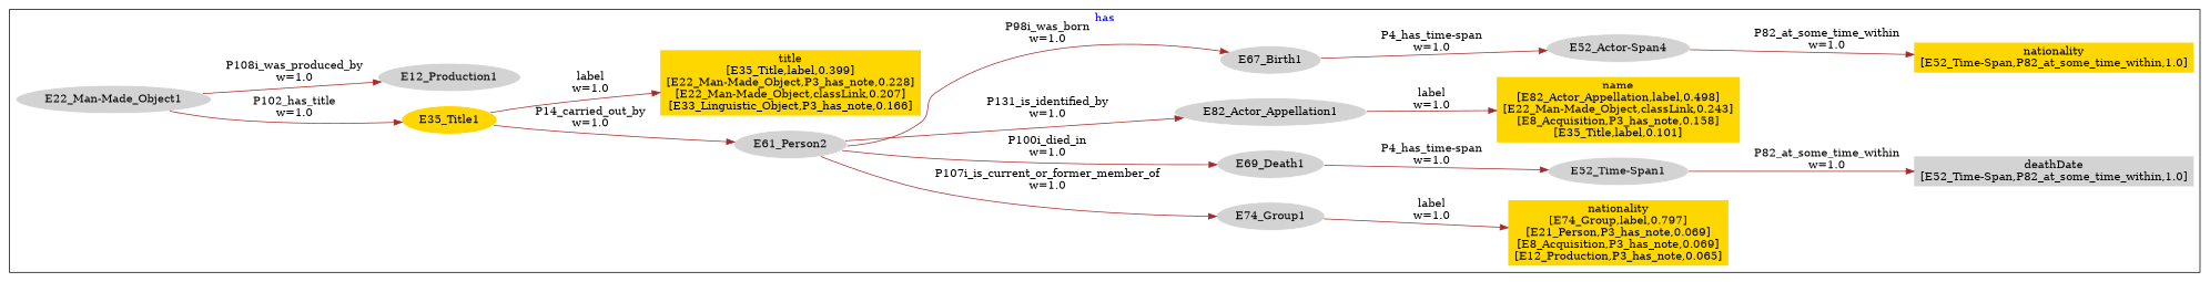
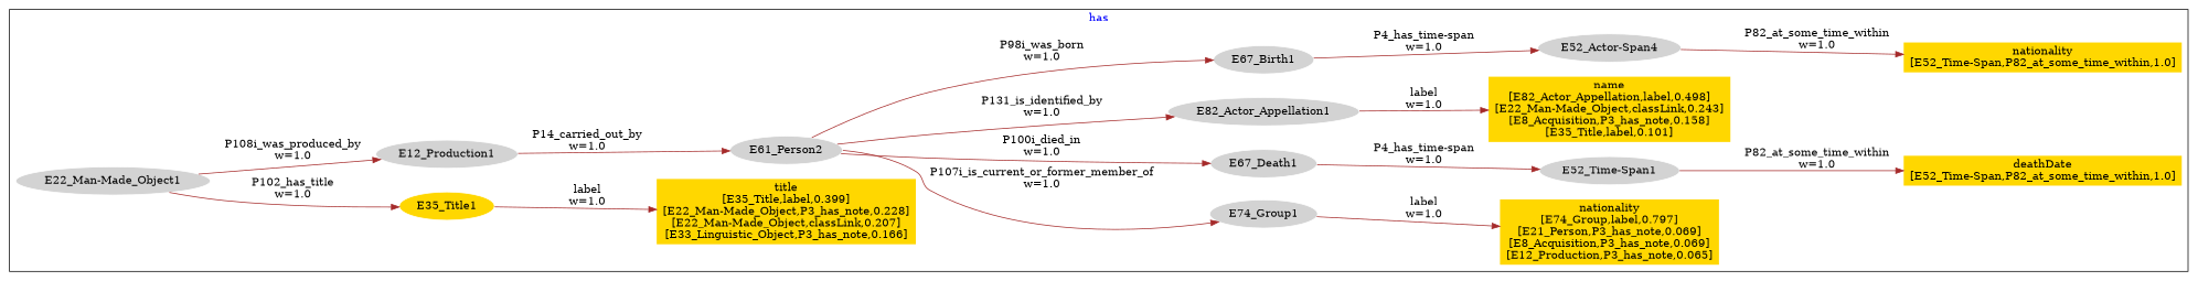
  digraph {
    fontcolor=blue
    rankdir=LR
    remincross=true
    node [color=white fillcolor=lightgray style=filled]
    edge [color=brown fontcolor=black]
    n1 [label="E52_Time-Span1"]
-   n2 [label="deathDate\n[E52_Time-Span,P82_at_some_time_within,1.0]" shape=plaintext color=""]
+   n2 [fillcolor=gold label="deathDate\n[E52_Time-Span,P82_at_some_time_within,1.0]" shape=plaintext color=""]
    n3 [label=E74_Group1]
    n4 [fillcolor=gold label="nationality\n[E74_Group,label,0.797]\n[E21_Person,P3_has_note,0.069]\n[E8_Acquisition,P3_has_note,0.069]\n[E12_Production,P3_has_note,0.065]" shape=plaintext color=""]
    n5 [label=E61_Person2]
-   n6 [label=E69_Death1]
+   n6 [label=E67_Death1]
    n7 [label=E82_Actor_Appellation1]
    n8 [fillcolor=gold label="name\n[E82_Actor_Appellation,label,0.498]\n[E22_Man-Made_Object,classLink,0.243]\n[E8_Acquisition,P3_has_note,0.158]\n[E35_Title,label,0.101]" shape=plaintext color=""]
    n9 [label="E52_Actor-Span4"]
    n10 [fillcolor=gold label="nationality\n[E52_Time-Span,P82_at_some_time_within,1.0]" shape=plaintext color=""]
    n11 [label=E67_Birth1]
    n12 [fillcolor=gold label=E35_Title1]
    n13 [fillcolor=gold label="title\n[E35_Title,label,0.399]\n[E22_Man-Made_Object,P3_has_note,0.228]\n[E22_Man-Made_Object,classLink,0.207]\n[E33_Linguistic_Object,P3_has_note,0.166]" shape=plaintext color=""]
    n14 [label="E22_Man-Made_Object1"]
    n15 [label=E12_Production1]
    subgraph cluster_1 {
      label=has
      n1
      n2
      n3
      n4
      n5
      n6
      n7
      n8
      n9
      n10
      n11
      n12
      n13
      n14
      n15
    }
    n1 -> n2 [label="P82_at_some_time_within\nw=1.0"]
    n3 -> n4 [label="label\nw=1.0"]
    n5 -> n3 [label="P107i_is_current_or_former_member_of\nw=1.0"]
    n5 -> n6 [label="P100i_died_in\nw=1.0"]
    n5 -> n7 [label="P131_is_identified_by\nw=1.0"]
    n5 -> n11 [label="P98i_was_born\nw=1.0"]
    n6 -> n1 [label="P4_has_time-span\nw=1.0"]
    n7 -> n8 [label="label\nw=1.0"]
    n9 -> n10 [label="P82_at_some_time_within\nw=1.0"]
    n11 -> n9 [label="P4_has_time-span\nw=1.0"]
    n12 -> n13 [label="label\nw=1.0"]
    n14 -> n12 [label="P102_has_title\nw=1.0"]
    n14 -> n15 [label="P108i_was_produced_by\nw=1.0"]
-   n12 -> n5 [label="P14_carried_out_by\nw=1.0"]
+   n15 -> n5 [label="P14_carried_out_by\nw=1.0"]
  }
